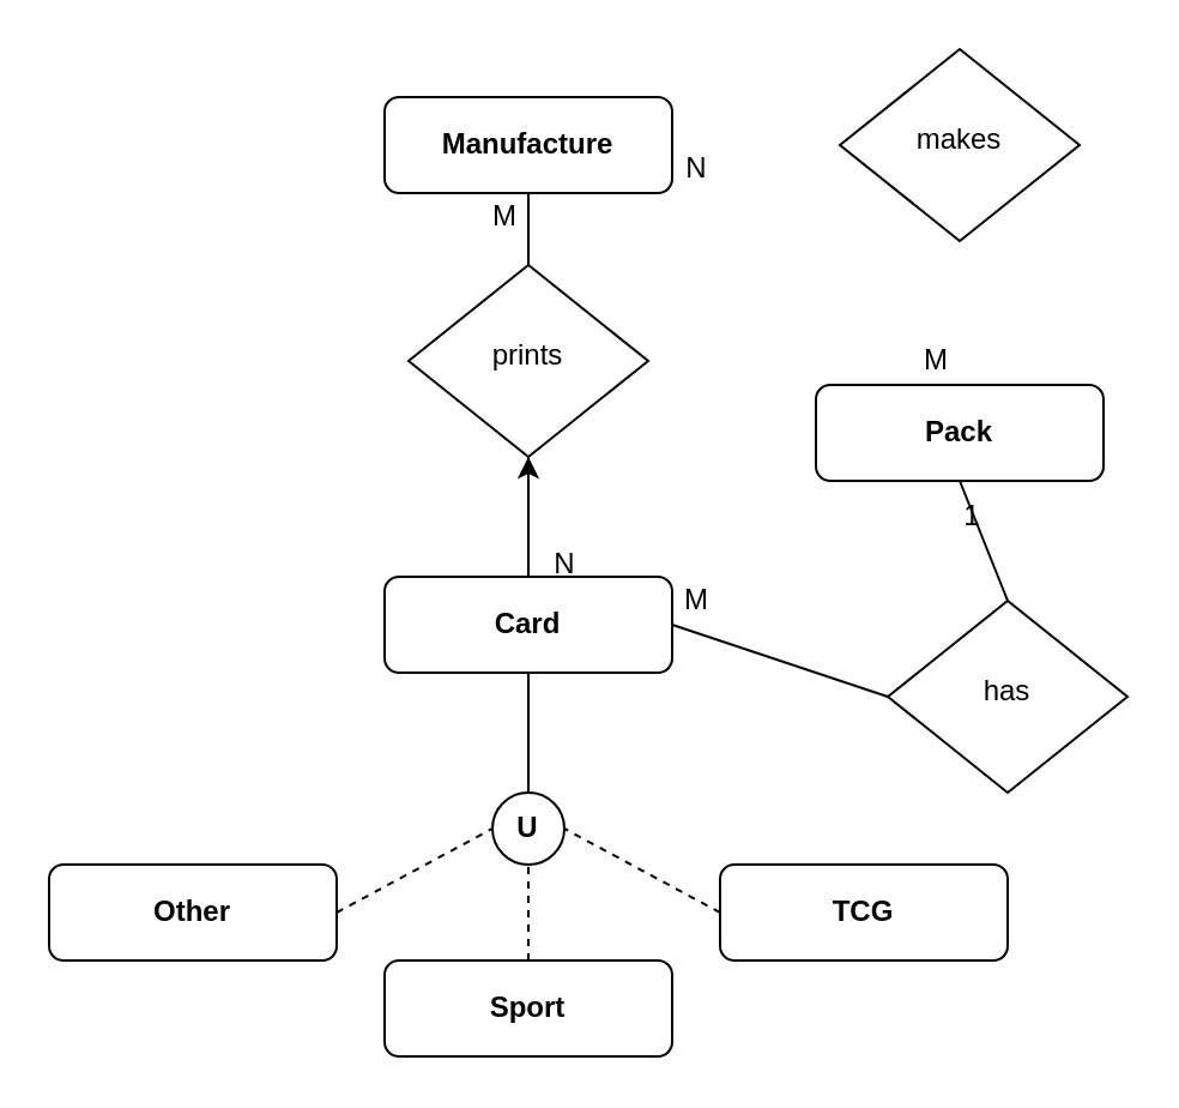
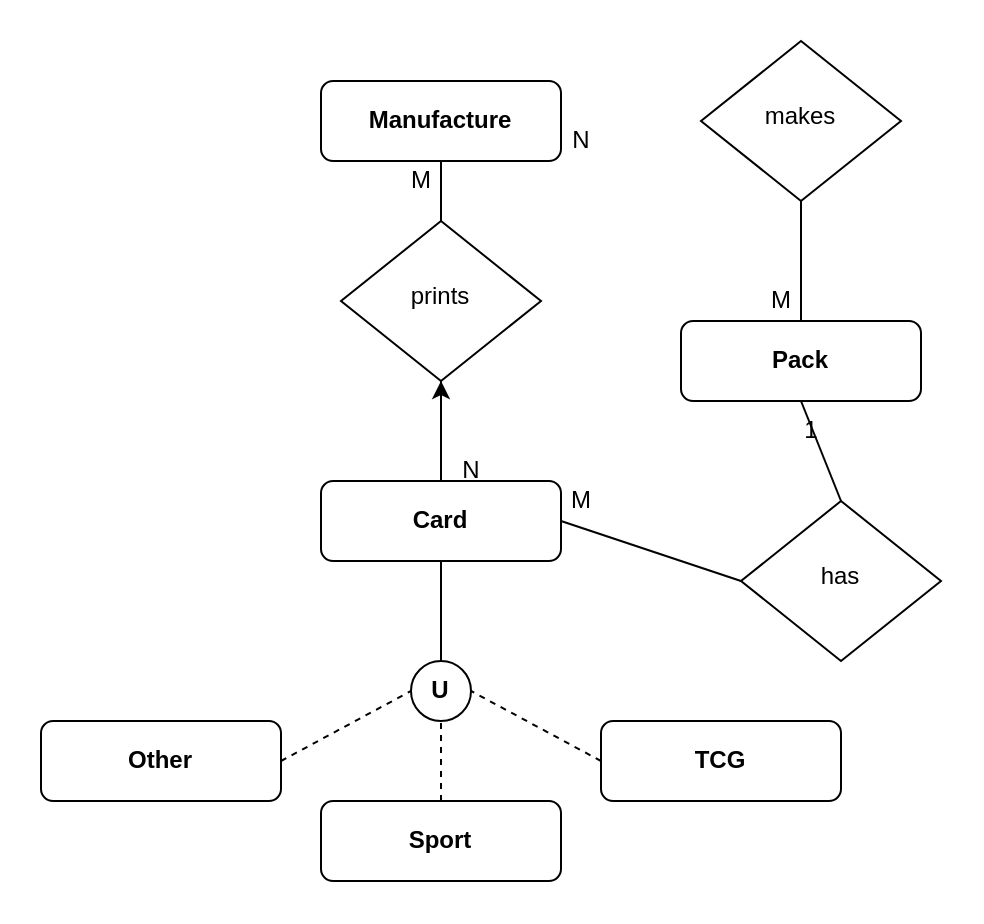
  <mxCell id="0" />
  <mxCell id="1" parent="0" />
  <mxCell id="2" value="&lt;b&gt;Manufacture&lt;/b&gt;" style="rounded=1;whiteSpace=wrap;html=1;fontSize=12;glass=0;strokeWidth=1;shadow=0;" parent="1" vertex="1"><mxGeometry x="160" y="40" width="120" height="40" as="geometry" /></mxCell>
  <mxCell id="3" value="makes" style="rhombus;whiteSpace=wrap;html=1;shadow=0;fontFamily=Helvetica;fontSize=12;align=center;strokeWidth=1;spacing=6;spacingTop=-4;" parent="1" vertex="1"><mxGeometry x="350" y="20" width="100" height="80" as="geometry" /></mxCell>
  <mxCell id="4" value="&lt;b&gt;Pack&lt;br&gt;&lt;/b&gt;" style="rounded=1;whiteSpace=wrap;html=1;fontSize=12;glass=0;strokeWidth=1;shadow=0;" vertex="1" parent="1"><mxGeometry x="340" y="160" width="120" height="40" as="geometry" /></mxCell>
  <mxCell id="5" value="" style="edgeStyle=orthogonalEdgeStyle;rounded=0;orthogonalLoop=1;jettySize=auto;html=1;" edge="1" parent="1" source="6" target="11"><mxGeometry relative="1" as="geometry" /></mxCell>
  <mxCell id="6" value="&lt;b&gt;Card&lt;br&gt;&lt;/b&gt;" style="rounded=1;whiteSpace=wrap;html=1;fontSize=12;glass=0;strokeWidth=1;shadow=0;" vertex="1" parent="1"><mxGeometry x="160" y="240" width="120" height="40" as="geometry" /></mxCell>
  <mxCell id="7" value="&lt;b&gt;U&lt;/b&gt;" style="ellipse;whiteSpace=wrap;html=1;aspect=fixed;" vertex="1" parent="1"><mxGeometry x="205" y="330" width="30" height="30" as="geometry" /></mxCell>
  <mxCell id="8" value="&lt;b&gt;Other&lt;br&gt;&lt;/b&gt;" style="rounded=1;whiteSpace=wrap;html=1;fontSize=12;glass=0;strokeWidth=1;shadow=0;" vertex="1" parent="1"><mxGeometry x="20" y="360" width="120" height="40" as="geometry" /></mxCell>
  <mxCell id="9" value="&lt;b&gt;Sport&lt;br&gt;&lt;/b&gt;" style="rounded=1;whiteSpace=wrap;html=1;fontSize=12;glass=0;strokeWidth=1;shadow=0;" vertex="1" parent="1"><mxGeometry x="160" y="400" width="120" height="40" as="geometry" /></mxCell>
  <mxCell id="10" value="&lt;b&gt;TCG&lt;br&gt;&lt;/b&gt;" style="rounded=1;whiteSpace=wrap;html=1;fontSize=12;glass=0;strokeWidth=1;shadow=0;" vertex="1" parent="1"><mxGeometry x="300" y="360" width="120" height="40" as="geometry" /></mxCell>
  <mxCell id="11" value="prints" style="rhombus;whiteSpace=wrap;html=1;shadow=0;fontFamily=Helvetica;fontSize=12;align=center;strokeWidth=1;spacing=6;spacingTop=-4;" vertex="1" parent="1"><mxGeometry x="170" y="110" width="100" height="80" as="geometry" /></mxCell>
  <mxCell id="12" value="has" style="rhombus;whiteSpace=wrap;html=1;shadow=0;fontFamily=Helvetica;fontSize=12;align=center;strokeWidth=1;spacing=6;spacingTop=-4;" vertex="1" parent="1"><mxGeometry x="370" y="250" width="100" height="80" as="geometry" /></mxCell>
+ <mxCell id="13" value="" style="endArrow=none;html=1;rounded=0;entryX=0.5;entryY=1;entryDx=0;entryDy=0;exitX=0.5;exitY=0;exitDx=0;exitDy=0;" edge="1" parent="1" source="4" target="3"><mxGeometry width="50" height="50" relative="1" as="geometry"><mxPoint x="490" y="200" as="sourcePoint" /><mxPoint x="540" y="150" as="targetPoint" /></mxGeometry></mxCell>
  <mxCell id="14" value="N" style="text;html=1;align=center;verticalAlign=middle;resizable=0;points=[];autosize=1;strokeColor=none;fillColor=none;" vertex="1" parent="1"><mxGeometry x="275" y="55" width="30" height="30" as="geometry" /></mxCell>
  <mxCell id="15" value="M" style="text;html=1;align=center;verticalAlign=middle;resizable=0;points=[];autosize=1;strokeColor=none;fillColor=none;" vertex="1" parent="1"><mxGeometry x="375" y="135" width="30" height="30" as="geometry" /></mxCell>
  <mxCell id="16" value="" style="endArrow=none;html=1;rounded=0;entryX=0.5;entryY=1;entryDx=0;entryDy=0;exitX=0.5;exitY=0;exitDx=0;exitDy=0;" edge="1" parent="1" source="12" target="4"><mxGeometry width="50" height="50" relative="1" as="geometry"><mxPoint x="160" y="210" as="sourcePoint" /><mxPoint x="210" y="160" as="targetPoint" /></mxGeometry></mxCell>
  <mxCell id="17" value="1" style="text;html=1;align=center;verticalAlign=middle;resizable=0;points=[];autosize=1;strokeColor=none;fillColor=none;" vertex="1" parent="1"><mxGeometry x="390" y="200" width="30" height="30" as="geometry" /></mxCell>
  <mxCell id="18" value="" style="endArrow=none;html=1;rounded=0;entryX=0;entryY=0.5;entryDx=0;entryDy=0;exitX=1;exitY=0.5;exitDx=0;exitDy=0;" edge="1" parent="1" source="6" target="12"><mxGeometry width="50" height="50" relative="1" as="geometry"><mxPoint x="160" y="210" as="sourcePoint" /><mxPoint x="210" y="160" as="targetPoint" /></mxGeometry></mxCell>
  <mxCell id="19" value="M" style="text;html=1;align=center;verticalAlign=middle;resizable=0;points=[];autosize=1;strokeColor=none;fillColor=none;" vertex="1" parent="1"><mxGeometry x="275" y="235" width="30" height="30" as="geometry" /></mxCell>
  <mxCell id="20" value="" style="endArrow=none;html=1;rounded=0;entryX=0.5;entryY=1;entryDx=0;entryDy=0;exitX=0.5;exitY=0;exitDx=0;exitDy=0;" edge="1" parent="1" source="11" target="2"><mxGeometry width="50" height="50" relative="1" as="geometry"><mxPoint x="160" y="210" as="sourcePoint" /><mxPoint x="210" y="160" as="targetPoint" /></mxGeometry></mxCell>
  <mxCell id="21" value="M" style="text;html=1;align=center;verticalAlign=middle;resizable=0;points=[];autosize=1;strokeColor=none;fillColor=none;" vertex="1" parent="1"><mxGeometry x="195" y="75" width="30" height="30" as="geometry" /></mxCell>
  <mxCell id="22" value="" style="endArrow=none;html=1;rounded=0;exitX=0.5;exitY=0;exitDx=0;exitDy=0;entryX=0.5;entryY=1;entryDx=0;entryDy=0;" edge="1" parent="1" source="6" target="11"><mxGeometry width="50" height="50" relative="1" as="geometry"><mxPoint x="160" y="210" as="sourcePoint" /><mxPoint x="210" y="160" as="targetPoint" /></mxGeometry></mxCell>
  <mxCell id="23" value="N" style="text;html=1;align=center;verticalAlign=middle;resizable=0;points=[];autosize=1;strokeColor=none;fillColor=none;" vertex="1" parent="1"><mxGeometry x="220" y="220" width="30" height="30" as="geometry" /></mxCell>
  <mxCell id="24" value="" style="endArrow=none;dashed=1;html=1;rounded=0;entryX=0;entryY=0.5;entryDx=0;entryDy=0;exitX=1;exitY=0.5;exitDx=0;exitDy=0;" edge="1" parent="1" source="8" target="7"><mxGeometry width="50" height="50" relative="1" as="geometry"><mxPoint x="20" y="300" as="sourcePoint" /><mxPoint x="70" y="250" as="targetPoint" /></mxGeometry></mxCell>
  <mxCell id="25" value="" style="endArrow=none;dashed=1;html=1;rounded=0;exitX=0.5;exitY=0;exitDx=0;exitDy=0;" edge="1" parent="1" source="9"><mxGeometry width="50" height="50" relative="1" as="geometry"><mxPoint x="160" y="210" as="sourcePoint" /><mxPoint x="220" y="360" as="targetPoint" /></mxGeometry></mxCell>
  <mxCell id="26" value="" style="endArrow=none;dashed=1;html=1;rounded=0;exitX=0;exitY=0.5;exitDx=0;exitDy=0;entryX=1;entryY=0.5;entryDx=0;entryDy=0;" edge="1" parent="1" source="10" target="7"><mxGeometry width="50" height="50" relative="1" as="geometry"><mxPoint x="160" y="210" as="sourcePoint" /><mxPoint x="210" y="160" as="targetPoint" /></mxGeometry></mxCell>
  <mxCell id="27" value="" style="endArrow=none;html=1;rounded=0;exitX=0.5;exitY=0;exitDx=0;exitDy=0;" edge="1" parent="1" source="7"><mxGeometry width="50" height="50" relative="1" as="geometry"><mxPoint x="160" y="210" as="sourcePoint" /><mxPoint x="220" y="280" as="targetPoint" /></mxGeometry></mxCell>
